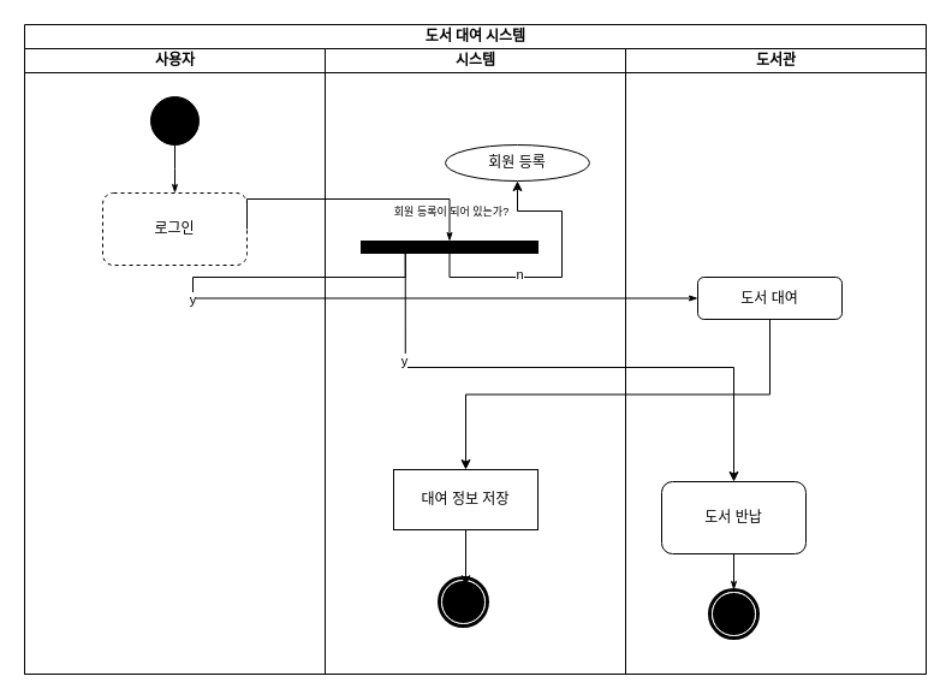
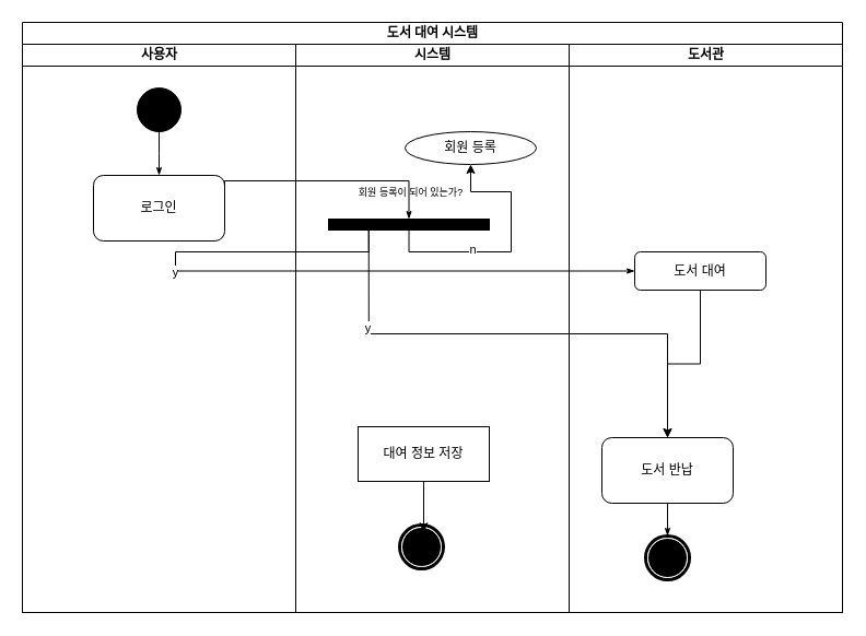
  <mxCell id="0" />
  <mxCell id="1" parent="0" />
  <mxCell id="2" value="도서 대여 시스템" style="swimlane;html=1;childLayout=stackLayout;startSize=20;rounded=0;shadow=0;comic=0;labelBackgroundColor=none;strokeWidth=1;fontFamily=Verdana;fontSize=12;align=center;" parent="1" vertex="1"><mxGeometry x="20" y="20" width="750" height="540" as="geometry" /></mxCell>
  <mxCell id="3" value="사용자" style="swimlane;html=1;startSize=20;" parent="2" vertex="1"><mxGeometry y="20" width="250" height="520" as="geometry" /></mxCell>
  <mxCell id="4" value="" style="ellipse;whiteSpace=wrap;html=1;rounded=0;shadow=0;comic=0;labelBackgroundColor=none;strokeWidth=1;fillColor=#000000;fontFamily=Verdana;fontSize=12;align=center;" parent="3" vertex="1"><mxGeometry x="105" y="40" width="40" height="40" as="geometry" /></mxCell>
  <mxCell id="5" style="edgeStyle=orthogonalEdgeStyle;rounded=0;html=1;labelBackgroundColor=none;startArrow=none;startFill=0;startSize=5;endArrow=classicThin;endFill=1;endSize=5;jettySize=auto;orthogonalLoop=1;strokeWidth=1;fontFamily=Verdana;fontSize=12" parent="3" source="4" edge="1"><mxGeometry relative="1" as="geometry"><mxPoint x="125" y="120.0" as="targetPoint" /></mxGeometry></mxCell>
- <mxCell id="6" value="로그인" style="rounded=1;whiteSpace=wrap;html=1;dashed=1;" vertex="1" parent="3"><mxGeometry x="65" y="120" width="120" height="60" as="geometry" /></mxCell>
+ <mxCell id="6" value="로그인" style="rounded=1;whiteSpace=wrap;html=1;" vertex="1" parent="3"><mxGeometry x="65" y="120" width="120" height="60" as="geometry" /></mxCell>
  <mxCell id="7" style="edgeStyle=orthogonalEdgeStyle;rounded=0;html=1;entryX=0.5;entryY=0;labelBackgroundColor=none;startArrow=none;startFill=0;startSize=5;endArrow=classicThin;endFill=1;endSize=5;jettySize=auto;orthogonalLoop=1;strokeWidth=1;fontFamily=Verdana;fontSize=12;exitX=1;exitY=0.5;exitDx=0;exitDy=0;" parent="2" source="6" target="13" edge="1"><mxGeometry relative="1" as="geometry"><Array as="points"><mxPoint x="185" y="145" /><mxPoint x="354" y="145" /></Array><mxPoint x="175" y="145.0" as="sourcePoint" /></mxGeometry></mxCell>
  <mxCell id="8" style="edgeStyle=orthogonalEdgeStyle;rounded=0;html=1;exitX=0.25;exitY=1;labelBackgroundColor=none;startArrow=none;startFill=0;startSize=5;endArrow=classicThin;endFill=1;endSize=5;jettySize=auto;orthogonalLoop=1;strokeWidth=1;fontFamily=Verdana;fontSize=12" parent="2" source="13" target="24" edge="1"><mxGeometry relative="1" as="geometry"><Array as="points"><mxPoint x="317" y="210" /><mxPoint x="140" y="210" /></Array><mxPoint x="580" y="240" as="targetPoint" /></mxGeometry></mxCell>
  <mxCell id="9" value="y" style="edgeLabel;html=1;align=center;verticalAlign=middle;resizable=0;points=[];" vertex="1" connectable="0" parent="8"><mxGeometry x="-0.324" y="-1" relative="1" as="geometry"><mxPoint as="offset" /></mxGeometry></mxCell>
  <mxCell id="10" style="edgeStyle=orthogonalEdgeStyle;rounded=0;orthogonalLoop=1;jettySize=auto;html=1;exitX=0.25;exitY=1;exitDx=0;exitDy=0;" edge="1" parent="2" source="13" target="25"><mxGeometry relative="1" as="geometry"><mxPoint x="570" y="370" as="targetPoint" /></mxGeometry></mxCell>
  <mxCell id="11" value="y" style="edgeLabel;html=1;align=center;verticalAlign=middle;resizable=0;points=[];" vertex="1" connectable="0" parent="10"><mxGeometry x="-0.616" y="-1" relative="1" as="geometry"><mxPoint as="offset" /></mxGeometry></mxCell>
  <mxCell id="12" value="시스템" style="swimlane;html=1;startSize=20;" parent="2" vertex="1"><mxGeometry x="250" y="20" width="250" height="520" as="geometry" /></mxCell>
  <mxCell id="13" value="" style="whiteSpace=wrap;html=1;rounded=0;shadow=0;comic=0;labelBackgroundColor=none;strokeWidth=1;fillColor=#000000;fontFamily=Verdana;fontSize=12;align=center;rotation=0;" parent="12" vertex="1"><mxGeometry x="30" y="160" width="147" height="10" as="geometry" /></mxCell>
  <mxCell id="14" value="&lt;font style=&quot;font-size: 9px;&quot;&gt;회원 등록이 되어 있는가?&lt;/font&gt;" style="text;html=1;align=center;verticalAlign=middle;resizable=0;points=[];autosize=1;strokeColor=none;fillColor=none;" vertex="1" parent="12"><mxGeometry x="40" y="120" width="130" height="30" as="geometry" /></mxCell>
  <mxCell id="15" value="회원 등록" style="ellipse;whiteSpace=wrap;html=1;" vertex="1" parent="12"><mxGeometry x="100" y="80" width="120" height="30" as="geometry" /></mxCell>
  <mxCell id="16" style="edgeStyle=orthogonalEdgeStyle;rounded=0;orthogonalLoop=1;jettySize=auto;html=1;exitX=0.5;exitY=1;exitDx=0;exitDy=0;" edge="1" parent="12" source="13" target="15"><mxGeometry relative="1" as="geometry"><mxPoint x="103.833" y="220" as="targetPoint" /></mxGeometry></mxCell>
  <mxCell id="17" value="n" style="edgeLabel;html=1;align=center;verticalAlign=middle;resizable=0;points=[];" vertex="1" connectable="0" parent="16"><mxGeometry x="-0.322" y="3" relative="1" as="geometry"><mxPoint as="offset" /></mxGeometry></mxCell>
  <mxCell id="18" value="대여 정보 저장" style="whiteSpace=wrap;html=1;rounded=0;" vertex="1" parent="12"><mxGeometry x="57" y="350" width="120" height="50" as="geometry" /></mxCell>
  <mxCell id="19" value="" style="shape=mxgraph.bpmn.shape;html=1;verticalLabelPosition=bottom;labelBackgroundColor=#ffffff;verticalAlign=top;perimeter=ellipsePerimeter;outline=end;symbol=terminate;rounded=0;shadow=0;comic=0;strokeWidth=1;fontFamily=Verdana;fontSize=12;align=center;" vertex="1" parent="12"><mxGeometry x="95" y="440" width="40" height="40" as="geometry" /></mxCell>
  <mxCell id="20" style="edgeStyle=orthogonalEdgeStyle;rounded=0;orthogonalLoop=1;jettySize=auto;html=1;entryX=0.55;entryY=0.158;entryDx=0;entryDy=0;entryPerimeter=0;" edge="1" parent="12" source="18" target="19"><mxGeometry relative="1" as="geometry" /></mxCell>
  <mxCell id="21" value="도서관" style="swimlane;html=1;startSize=20;" parent="2" vertex="1"><mxGeometry x="500" y="20" width="250" height="520" as="geometry" /></mxCell>
  <mxCell id="22" style="edgeStyle=none;rounded=0;html=1;labelBackgroundColor=none;startArrow=none;startFill=0;startSize=5;endArrow=classicThin;endFill=1;endSize=5;jettySize=auto;orthogonalLoop=1;strokeWidth=1;fontFamily=Verdana;fontSize=12;exitX=0.5;exitY=1;exitDx=0;exitDy=0;" parent="21" source="25" target="23" edge="1"><mxGeometry relative="1" as="geometry"><mxPoint x="120" y="840" as="sourcePoint" /></mxGeometry></mxCell>
  <mxCell id="23" value="" style="shape=mxgraph.bpmn.shape;html=1;verticalLabelPosition=bottom;labelBackgroundColor=#ffffff;verticalAlign=top;perimeter=ellipsePerimeter;outline=end;symbol=terminate;rounded=0;shadow=0;comic=0;strokeWidth=1;fontFamily=Verdana;fontSize=12;align=center;" parent="21" vertex="1"><mxGeometry x="70" y="450" width="40" height="40" as="geometry" /></mxCell>
  <mxCell id="24" value="도서 대여" style="rounded=1;whiteSpace=wrap;html=1;" vertex="1" parent="21"><mxGeometry x="60" y="190" width="120" height="35" as="geometry" /></mxCell>
  <mxCell id="25" value="도서 반납" style="rounded=1;whiteSpace=wrap;html=1;" vertex="1" parent="21"><mxGeometry x="30" y="360" width="120" height="60" as="geometry" /></mxCell>
- <mxCell id="26" style="edgeStyle=orthogonalEdgeStyle;rounded=0;orthogonalLoop=1;jettySize=auto;html=1;exitX=0.5;exitY=1;exitDx=0;exitDy=0;" edge="1" parent="2" source="24" target="18"><mxGeometry relative="1" as="geometry"><mxPoint x="360.0" y="340" as="targetPoint" /></mxGeometry></mxCell>
+ <mxCell id="26" style="edgeStyle=orthogonalEdgeStyle;rounded=0;orthogonalLoop=1;jettySize=auto;html=1;exitX=0.5;exitY=1;exitDx=0;exitDy=0;" edge="1" parent="2" source="24" target="25"><mxGeometry relative="1" as="geometry"><mxPoint x="360.0" y="340" as="targetPoint" /></mxGeometry></mxCell>
